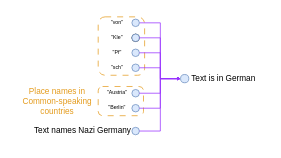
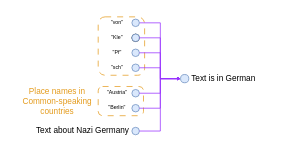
  <mxCell id="0" />
  <mxCell id="1" parent="0" />
  <mxCell id="2" value="" style="rounded=1;whiteSpace=wrap;html=1;fillColor=none;strokeColor=light-dark(#E49C21,#EDEDED);dashed=1;dashPattern=8 8;" vertex="1" parent="1"><mxGeometry x="130" y="115" width="60.5" height="39" as="geometry" /></mxCell>
  <mxCell id="3" value="" style="rounded=1;whiteSpace=wrap;html=1;fillColor=none;strokeColor=light-dark(#E49C21,#EDEDED);dashed=1;dashPattern=8 8;" vertex="1" parent="1"><mxGeometry x="130" y="22" width="62" height="78" as="geometry" /></mxCell>
  <mxCell id="4" style="rounded=0;orthogonalLoop=1;jettySize=auto;html=1;exitX=1;exitY=0.5;exitDx=0;exitDy=0;jumpSize=6;strokeWidth=1;endSize=2;startSize=0;strokeColor=#9933FF;edgeStyle=elbowEdgeStyle;entryX=0;entryY=0.5;entryDx=0;entryDy=0;" edge="1" parent="1" source="5" target="13"><mxGeometry relative="1" as="geometry"><mxPoint x="240" y="104" as="targetPoint" /></mxGeometry></mxCell>
  <mxCell id="5" value="" style="ellipse;whiteSpace=wrap;html=1;aspect=fixed;fillColor=#DAE8FC;strokeColor=light-dark(#6c8ebf, #ededed);" vertex="1" parent="1"><mxGeometry x="175" y="25" width="10" height="10" as="geometry" /></mxCell>
  <mxCell id="6" value="" style="ellipse;whiteSpace=wrap;html=1;aspect=fixed;" vertex="1" parent="1"><mxGeometry x="175" y="45" width="10" height="10" as="geometry" /></mxCell>
  <mxCell id="7" value="" style="ellipse;whiteSpace=wrap;html=1;aspect=fixed;fillColor=#DAE8FC;strokeColor=light-dark(#6c8ebf, #ededed);" vertex="1" parent="1"><mxGeometry x="175" y="45" width="10" height="10" as="geometry" /></mxCell>
  <mxCell id="8" value="" style="ellipse;whiteSpace=wrap;html=1;aspect=fixed;fillColor=#DAE8FC;strokeColor=light-dark(#6c8ebf, #ededed);" vertex="1" parent="1"><mxGeometry x="175" y="65" width="10" height="10" as="geometry" /></mxCell>
  <mxCell id="9" value="" style="ellipse;whiteSpace=wrap;html=1;aspect=fixed;fillColor=#DAE8FC;strokeColor=light-dark(#6c8ebf, #ededed);" vertex="1" parent="1"><mxGeometry x="175" y="85" width="10" height="10" as="geometry" /></mxCell>
  <mxCell id="10" value="" style="ellipse;whiteSpace=wrap;html=1;aspect=fixed;fillColor=#DAE8FC;strokeColor=light-dark(#6c8ebf, #ededed);" vertex="1" parent="1"><mxGeometry x="175" y="119" width="10" height="10" as="geometry" /></mxCell>
  <mxCell id="11" value="" style="ellipse;whiteSpace=wrap;html=1;aspect=fixed;fillColor=#DAE8FC;strokeColor=light-dark(#6c8ebf, #ededed);" vertex="1" parent="1"><mxGeometry x="175" y="139" width="10" height="10" as="geometry" /></mxCell>
  <mxCell id="12" value="" style="ellipse;whiteSpace=wrap;html=1;aspect=fixed;fillColor=#DAE8FC;strokeColor=light-dark(#6c8ebf, #ededed);" vertex="1" parent="1"><mxGeometry x="175" y="169.5" width="10" height="10" as="geometry" /></mxCell>
  <mxCell id="13" value="" style="ellipse;whiteSpace=wrap;html=1;aspect=fixed;fillColor=#DAE8FC;strokeColor=light-dark(#6c8ebf, #ededed);" vertex="1" parent="1"><mxGeometry x="240" y="99" width="11" height="11" as="geometry" /></mxCell>
  <mxCell id="14" value="&lt;font&gt;Text is in German&lt;/font&gt;" style="text;html=1;align=center;verticalAlign=middle;resizable=0;points=[];autosize=1;strokeColor=none;fillColor=none;fontSize=11;fontColor=light-dark(#000000,#EDEDED);fontStyle=0" vertex="1" parent="1"><mxGeometry x="242" y="89" width="110" height="30" as="geometry" /></mxCell>
  <mxCell id="15" value="&lt;font&gt;&quot;von&quot;&lt;/font&gt;" style="text;html=1;align=center;verticalAlign=middle;resizable=0;points=[];autosize=1;strokeColor=none;fillColor=none;fontSize=7;" vertex="1" parent="1"><mxGeometry x="135" y="20" width="40" height="20" as="geometry" /></mxCell>
  <mxCell id="16" value="&lt;font&gt;&quot;Berlin&quot;&lt;/font&gt;" style="text;html=1;align=center;verticalAlign=middle;resizable=0;points=[];autosize=1;strokeColor=none;fillColor=none;fontSize=7;" vertex="1" parent="1"><mxGeometry x="130" y="134" width="50" height="20" as="geometry" /></mxCell>
- <mxCell id="17" value="&lt;font&gt;Text names Nazi Germany&lt;/font&gt;" style="text;html=1;align=center;verticalAlign=middle;resizable=0;points=[];autosize=1;strokeColor=none;fillColor=none;fontSize=11;" vertex="1" parent="1"><mxGeometry x="34" y="159" width="150" height="30" as="geometry" /></mxCell>
+ <mxCell id="17" value="&lt;font&gt;Text about Nazi Germany&lt;/font&gt;" style="text;html=1;align=center;verticalAlign=middle;resizable=0;points=[];autosize=1;strokeColor=none;fillColor=none;fontSize=11;" vertex="1" parent="1"><mxGeometry x="34" y="159" width="150" height="30" as="geometry" /></mxCell>
  <mxCell id="18" value="&lt;font&gt;&quot;Austria&quot;&lt;/font&gt;" style="text;html=1;align=center;verticalAlign=middle;resizable=0;points=[];autosize=1;strokeColor=none;fillColor=none;fontSize=7;" vertex="1" parent="1"><mxGeometry x="130" y="114" width="50" height="20" as="geometry" /></mxCell>
  <mxCell id="19" value="&lt;font&gt;&quot;Kle&quot;&lt;/font&gt;" style="text;html=1;align=center;verticalAlign=middle;resizable=0;points=[];autosize=1;strokeColor=none;fillColor=none;fontSize=7;" vertex="1" parent="1"><mxGeometry x="135" y="40" width="40" height="20" as="geometry" /></mxCell>
  <mxCell id="20" value="&lt;font&gt;&quot;Pf&quot;&lt;/font&gt;" style="text;html=1;align=center;verticalAlign=middle;resizable=0;points=[];autosize=1;strokeColor=none;fillColor=none;fontSize=7;" vertex="1" parent="1"><mxGeometry x="135" y="60" width="40" height="20" as="geometry" /></mxCell>
  <mxCell id="21" value="&lt;font&gt;&quot;sch&quot;&lt;/font&gt;" style="text;html=1;align=center;verticalAlign=middle;resizable=0;points=[];autosize=1;strokeColor=none;fillColor=none;fontSize=7;" vertex="1" parent="1"><mxGeometry x="135" y="80" width="40" height="20" as="geometry" /></mxCell>
  <mxCell id="22" value="&lt;div&gt;Place names in&lt;/div&gt;&lt;div&gt;Common-speaking&lt;/div&gt;&lt;div&gt;countries&lt;/div&gt;" style="text;html=1;align=center;verticalAlign=middle;resizable=0;points=[];autosize=1;strokeColor=none;fillColor=none;fontColor=light-dark(#e49c1e, #ededed);fontSize=11;" vertex="1" parent="1"><mxGeometry y="109.5" width="110" height="50" as="geometry" x="20" /></mxCell>
  <mxCell id="23" style="rounded=0;orthogonalLoop=1;jettySize=auto;html=1;exitX=1;exitY=0.5;exitDx=0;exitDy=0;jumpSize=6;strokeWidth=1;endSize=2;startSize=0;strokeColor=#9933FF;edgeStyle=elbowEdgeStyle;entryX=0;entryY=0.5;entryDx=0;entryDy=0;" edge="1" parent="1" source="7" target="13"><mxGeometry relative="1" as="geometry"><mxPoint x="240" y="94" as="targetPoint" /><mxPoint x="220" y="64" as="sourcePoint" /></mxGeometry></mxCell>
  <mxCell id="24" style="rounded=0;orthogonalLoop=1;jettySize=auto;html=1;exitX=1;exitY=0.5;exitDx=0;exitDy=0;jumpSize=6;strokeWidth=1;endSize=2;startSize=0;strokeColor=#9933FF;edgeStyle=elbowEdgeStyle;entryX=0;entryY=0.5;entryDx=0;entryDy=0;" edge="1" parent="1" source="8" target="13"><mxGeometry relative="1" as="geometry"><mxPoint x="240" y="94" as="targetPoint" /><mxPoint x="220" y="64" as="sourcePoint" /></mxGeometry></mxCell>
  <mxCell id="25" style="rounded=0;orthogonalLoop=1;jettySize=auto;html=1;exitX=1;exitY=0.5;exitDx=0;exitDy=0;jumpSize=6;strokeWidth=1;endSize=2;startSize=0;strokeColor=#9933FF;edgeStyle=elbowEdgeStyle;entryX=0;entryY=0.5;entryDx=0;entryDy=0;" edge="1" parent="1" source="9" target="13"><mxGeometry relative="1" as="geometry"><mxPoint x="240" y="94" as="targetPoint" /><mxPoint x="220" y="64" as="sourcePoint" /></mxGeometry></mxCell>
  <mxCell id="26" style="rounded=0;orthogonalLoop=1;jettySize=auto;html=1;exitX=1;exitY=0.5;exitDx=0;exitDy=0;jumpSize=6;strokeWidth=1;endSize=2;startSize=0;strokeColor=#9933FF;edgeStyle=elbowEdgeStyle;entryX=0;entryY=0.5;entryDx=0;entryDy=0;" edge="1" parent="1" source="10" target="13"><mxGeometry relative="1" as="geometry"><mxPoint x="240" y="94" as="targetPoint" /><mxPoint x="220" y="64" as="sourcePoint" /></mxGeometry></mxCell>
  <mxCell id="27" style="rounded=0;orthogonalLoop=1;jettySize=auto;html=1;exitX=1;exitY=0.5;exitDx=0;exitDy=0;jumpSize=6;strokeWidth=1;endSize=2;startSize=0;strokeColor=#9933FF;edgeStyle=elbowEdgeStyle;entryX=0;entryY=0.5;entryDx=0;entryDy=0;" edge="1" parent="1" source="11" target="13"><mxGeometry relative="1" as="geometry"><mxPoint x="240" y="104" as="targetPoint" /><mxPoint x="220" y="64" as="sourcePoint" /></mxGeometry></mxCell>
  <mxCell id="28" style="rounded=0;orthogonalLoop=1;jettySize=auto;html=1;exitX=1;exitY=0.5;exitDx=0;exitDy=0;jumpSize=6;strokeWidth=1;endSize=2;startSize=0;strokeColor=#9933FF;edgeStyle=elbowEdgeStyle;entryX=0;entryY=0.5;entryDx=0;entryDy=0;" edge="1" parent="1" source="12" target="13"><mxGeometry relative="1" as="geometry"><mxPoint x="240" y="104" as="targetPoint" /><mxPoint x="220" y="64" as="sourcePoint" /></mxGeometry></mxCell>
